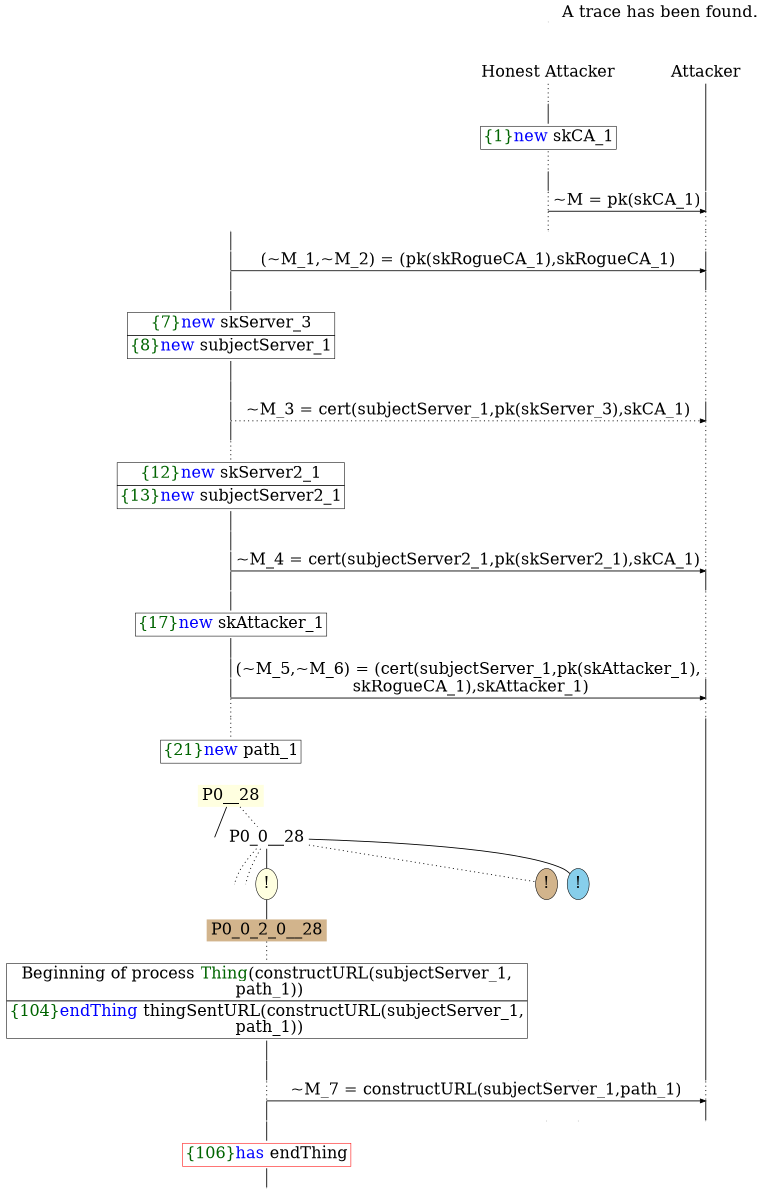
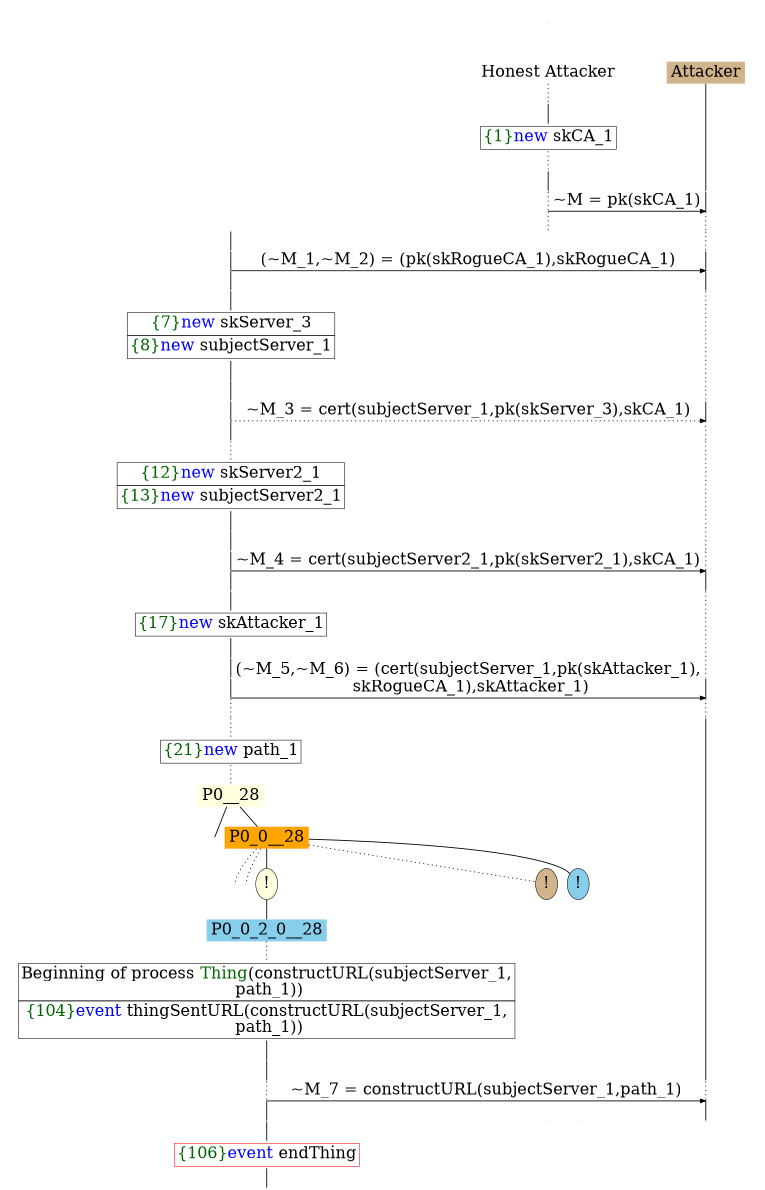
  digraph {
    ordering=out
    node [fillcolor=lightyellow fontsize=30 shape=point style=filled]
    edge [arrowhead=none fontsize=30 penwidth=1.6 style=dotted weight=100]
    n1 [fillcolor=white height=0 label="Honest Attacker" shape=plaintext width=0]
-   n2 [fillcolor=white height=0 label=Attacker shape=plaintext width=0]
+   n2 [fillcolor=tan height=0 label=Attacker shape=plaintext width=0]
    P0__4 [height=0 width=0]
    P__1 [fillcolor=white height=0 width=0]
    P0__5 [fillcolor=skyblue height=0 width=0]
    P__2 [height=0 width=0]
    P0__6 [fillcolor=skyblue height=0 width=0]
    P__3 [fillcolor=orange height=0 width=0]
    P0__9 [fillcolor=skyblue height=0 width=0]
    P__4 [fillcolor=white height=0 width=0]
    P0__10 [height=0 width=0]
    P__5 [height=0 width=0]
    P0__11 [fillcolor=orange height=0 width=0]
    P__6 [fillcolor=white height=0 width=0]
    P0__14 [fillcolor=white height=0 width=0]
    P__7 [fillcolor=tan height=0 width=0]
    P0__15 [height=0 width=0]
    P__8 [fillcolor=white height=0 width=0]
    P0__16 [height=0 width=0]
    P__9 [height=0 width=0]
    P0__19 [fillcolor=white height=0 width=0]
    P__10 [fillcolor=tan height=0 width=0]
    P0__20 [fillcolor=orange height=0 width=0]
    P__11 [height=0 width=0]
    P0__21 [height=0 width=0]
    P__12 [height=0 width=0]
    P0__24 [height=0 width=0]
    P__13 [fillcolor=skyblue height=0 width=0]
    P0__25 [fillcolor=tan height=0 width=0]
    P__14 [height=0 width=0]
    P0__26 [fillcolor=tan height=0 width=0]
    P__15 [fillcolor=orange height=0 width=0]
    P0_1__28 [fillcolor=orange height=0 width=0]
-   P0_0__28 [fillcolor=white fixedsize=false height=0 shape=none width=0]
+   P0_0__28 [fillcolor=orange fixedsize=false height=0 shape=none width=0]
    P0_0_4__28 [fillcolor=tan height=0 width=0]
    P0_0_3__28 [fillcolor=white height=0 width=0]
    n37 [height=0 label="!" shape=ellipse width=0]
    n38 [fillcolor=tan height=0 label="!" shape=ellipse width=0]
    n39 [fillcolor=skyblue height=0 label="!" shape=ellipse width=0]
    P0_0_2_0__31 [fillcolor=skyblue height=0 width=0]
    P0_0_1__29 [height=0 style=invisible width=0 fillcolor=""]
    P0_0_0__29 [height=0 style=invisible width=0 fillcolor=""]
    P__16 [fillcolor=tan height=0 width=0]
    P0_0_2_0__32 [height=0 width=0]
    P__17 [fillcolor=orange height=0 width=0]
    P0_0_2_0__33 [fillcolor=white height=0 width=0]
    P0_0_1__30 [height=0 style=invisible width=0 fillcolor=""]
    P0_0_0__30 [height=0 style=invisible width=0 fillcolor=""]
    P__18 [fillcolor=orange height=0 width=0]
    P0__1 [fillcolor=tan height=0 width=0]
    n51 [height=0 label=<<TABLE BORDER="0" CELLBORDER="1" CELLSPACING="0" CELLPADDING="4"> <TR><TD><FONT COLOR="darkgreen">{7}</FONT><FONT COLOR="blue">new </FONT>skServer_3</TD></TR><TR><TD><FONT COLOR="darkgreen">{8}</FONT><FONT COLOR="blue">new </FONT>subjectServer_1</TD></TR></TABLE>> shape=plaintext width=0 fillcolor="" style=""]
    n52 [height=0 label=<<TABLE BORDER="0" CELLBORDER="1" CELLSPACING="0" CELLPADDING="4"> <TR><TD><FONT COLOR="darkgreen">{12}</FONT><FONT COLOR="blue">new </FONT>skServer2_1</TD></TR><TR><TD><FONT COLOR="darkgreen">{13}</FONT><FONT COLOR="blue">new </FONT>subjectServer2_1</TD></TR></TABLE>> shape=plaintext width=0 fillcolor="" style=""]
    n53 [height=0 label=<<TABLE BORDER="0" CELLBORDER="1" CELLSPACING="0" CELLPADDING="4"> <TR><TD><FONT COLOR="darkgreen">{17}</FONT><FONT COLOR="blue">new </FONT>skAttacker_1</TD></TR></TABLE>> shape=plaintext width=0 fillcolor="" style=""]
    n54 [height=0 label=<<TABLE BORDER="0" CELLBORDER="1" CELLSPACING="0" CELLPADDING="4"> <TR><TD><FONT COLOR="darkgreen">{21}</FONT><FONT COLOR="blue">new </FONT>path_1</TD></TR></TABLE>> shape=plaintext width=0 fillcolor="" style=""]
-   P0_0_2_0__28 [fillcolor=tan fixedsize=false height=0 shape=none width=0]
-   n56 [color=red height=0 label=<<TABLE BORDER="0" CELLBORDER="1" CELLSPACING="0" CELLPADDING="4"> <TR><TD><FONT COLOR="darkgreen">{106}</FONT><FONT COLOR="blue">has</FONT> endThing</TD></TR></TABLE>> shape=plaintext width=0 fillcolor="" style=""]
+   P0_0_2_0__28 [fillcolor=skyblue fixedsize=false height=0 shape=none width=0]
+   n56 [color=red height=0 label=<<TABLE BORDER="0" CELLBORDER="1" CELLSPACING="0" CELLPADDING="4"> <TR><TD><FONT COLOR="darkgreen">{106}</FONT><FONT COLOR="blue">event</FONT> endThing</TD></TR></TABLE>> shape=plaintext width=0 fillcolor="" style=""]
    Trace [fillcolor=white height=0 width=0]
-   n58 [height=0 label=<A trace has been found.<br/> > shape=plaintext width=0 fillcolor="" style=""]
    n59 [height=0 label=<<TABLE BORDER="0" CELLBORDER="1" CELLSPACING="0" CELLPADDING="4"> <TR><TD><FONT COLOR="darkgreen">{1}</FONT><FONT COLOR="blue">new </FONT>skCA_1</TD></TR></TABLE>> shape=plaintext width=0 fillcolor="" style=""]
    P0__3 [height=0 width=0]
    P0__8 [fillcolor=skyblue height=0 width=0]
    P0__13 [fillcolor=skyblue height=0 width=0]
    P0__18 [fillcolor=white height=0 width=0]
    P0__23 [fillcolor=skyblue height=0 width=0]
    P0__28 [fixedsize=false height=0 shape=none width=0]
-   n66 [height=0 label=<<TABLE BORDER="0" CELLBORDER="1" CELLSPACING="0" CELLPADDING="4"> <TR><TD>Beginning of process <FONT COLOR="darkgreen">Thing</FONT>(constructURL(subjectServer_1,<br/> path_1))</TD></TR><TR><TD><FONT COLOR="darkgreen">{104}</FONT><FONT COLOR="blue">endThing</FONT> thingSentURL(constructURL(subjectServer_1,<br/> path_1))</TD></TR></TABLE>> shape=plaintext width=0 fillcolor="" style=""]
+   n66 [height=0 label=<<TABLE BORDER="0" CELLBORDER="1" CELLSPACING="0" CELLPADDING="4"> <TR><TD>Beginning of process <FONT COLOR="darkgreen">Thing</FONT>(constructURL(subjectServer_1,<br/> path_1))</TD></TR><TR><TD><FONT COLOR="darkgreen">{104}</FONT><FONT COLOR="blue">event</FONT> thingSentURL(constructURL(subjectServer_1,<br/> path_1))</TD></TR></TABLE>> shape=plaintext width=0 fillcolor="" style=""]
    P0_0_2_0__30 [fillcolor=skyblue height=0 width=0]
    P0_0_2_0__35 [fillcolor=tan height=0 width=0]
    subgraph sub_1 {
      rank=same
      n1
      n2
    }
    subgraph sub_2 {
      rank=same
      P0__4
      P__1
    }
    subgraph sub_3 {
      rank=same
      P0__5
      P__2
    }
    subgraph sub_4 {
      rank=same
      P0__6
      P__3
    }
    subgraph sub_5 {
      rank=same
      P0_0_4__28
      P0_0_3__28
      n37
      n38
      n39
    }
    subgraph sub_6 {
      rank=same
      P0__9
      P__4
    }
    subgraph sub_7 {
      rank=same
      P0__10
      P__5
    }
    subgraph sub_8 {
      rank=same
      P0__11
      P__6
    }
    subgraph sub_9 {
      rank=same
      P0__14
      P__7
    }
    subgraph sub_10 {
      rank=same
      P0__15
      P__8
    }
    subgraph sub_11 {
      rank=same
      P0__16
      P__9
    }
    subgraph sub_12 {
      rank=same
      P0_0_2_0__33
      P0_0_1__30
      P0_0_0__30
      P__18
    }
    subgraph sub_13 {
      rank=same
      P0__19
      P__10
    }
    subgraph sub_14 {
      rank=same
      P0__20
      P__11
    }
    subgraph sub_15 {
      rank=same
      P0__21
      P__12
    }
    subgraph sub_16 {
      rank=same
      P0__24
      P__13
    }
    subgraph sub_17 {
      rank=same
      P0_0_2_0__31
      P0_0_1__29
      P0_0_0__29
      P__16
    }
    subgraph sub_18 {
      rank=same
      P0__25
      P__14
    }
    subgraph sub_19 {
      rank=same
      P0__26
      P__15
    }
    subgraph sub_20 {
      rank=same
      P0_1__28
      P0_0__28
    }
    subgraph sub_21 {
      rank=same
      P0_0_2_0__32
      P__17
    }
    n1 -> P0__1
    n2 -> P__1 [style=bold]
    P0__4 -> P0__5
    P__1 -> P__2 [style=solid]
    P0__5 -> P__2 [arrowhead=normal label=<~M = pk(skCA_1)> style=bold weight=""]
    P0__5 -> P0__6
    P__2 -> P__3
    P__3 -> P__4
    P0__9 -> P0__10 [style=solid]
    P__4 -> P__5 [style=solid]
    P0__10 -> P__5 [arrowhead=normal label=<(~M_1,~M_2) = (pk(skRogueCA_1),skRogueCA_1)> style=solid weight=""]
    P0__10 -> P0__11 [style=solid]
    P__5 -> P__6 [style=bold]
    P0__11 -> n51 [style=bold]
    P__6 -> P__7
    P0__14 -> P0__15 [style=solid]
    P__7 -> P__8 [style=solid]
    P0__15 -> P__8 [arrowhead=normal label=<~M_3 = cert(subjectServer_1,pk(skServer_3),skCA_1)> weight=""]
    P0__15 -> P0__16 [style=bold]
    P__8 -> P__9
    P0__16 -> n52
    P__9 -> P__10
    P0__19 -> P0__20 [style=solid]
    P__10 -> P__11
    P0__20 -> P__11 [arrowhead=normal label=<~M_4 = cert(subjectServer2_1,pk(skServer2_1),skCA_1)> style=bold weight=""]
    P0__20 -> P0__21 [style=solid]
    P__11 -> P__12 [style=solid]
    P0__21 -> n53 [style=bold]
    P__12 -> P__13
    P0__24 -> P0__25 [style=bold]
    P__13 -> P__14 [style=solid]
    P0__25 -> P__14 [arrowhead=normal label=<(~M_5,~M_6) = (cert(subjectServer_1,pk(skAttacker_1),<br/> skRogueCA_1),skAttacker_1)> style=solid weight=""]
    P0__25 -> P0__26
    P__14 -> P__15
    P0__26 -> n54
    P__15 -> P__16 [style=bold]
    P0_0__28 -> P0_0_4__28 [weight=""]
    P0_0__28 -> P0_0_3__28 [weight=""]
    P0_0__28 -> n37 [style=bold weight=""]
    P0_0__28 -> n38 [weight=""]
    P0_0__28 -> n39 [style=solid weight=""]
    n37 -> P0_0_2_0__28 [style=bold]
    n38 -> P0_0_1__29 [style=invisible]
    n39 -> P0_0_0__29 [style=invisible]
    P0_0_2_0__31 -> P0_0_2_0__32
    P0_0_1__29 -> P0_0_1__30 [style=invisible]
    P0_0_0__29 -> P0_0_0__30 [style=invisible]
    P__16 -> P__17
    P0_0_2_0__32 -> P__17 [arrowhead=normal label=<~M_7 = constructURL(subjectServer_1,path_1)> style=bold weight=""]
    P0_0_2_0__32 -> P0_0_2_0__33 [style=solid]
    P__17 -> P__18 [style=solid]
    P0_0_2_0__33 -> n56 [style=bold]
    P0__1 -> n59 [style=bold]
    n51 -> P0__13 [style=solid]
    n52 -> P0__18 [style=bold]
    n53 -> P0__23 [style=bold]
+   n54 -> P0__28
    P0_0_2_0__28 -> n66
    n56 -> P0_0_2_0__35 [style=solid]
    Trace -> n1 [style=invisible]
    n59 -> P0__3
    P0__3 -> P0__4 [style=solid]
    P0__8 -> P0__9 [style=bold]
    P0__13 -> P0__14 [style=bold]
    P0__18 -> P0__19 [style=solid]
    P0__23 -> P0__24 [style=bold]
    P0__28 -> P0_1__28 [style=bold weight=""]
-   P0__28 -> P0_0__28 [weight=""]
+   P0__28 -> P0_0__28 [style=bold weight=""]
    n66 -> P0_0_2_0__30 [style=solid]
    P0_0_2_0__30 -> P0_0_2_0__31 [style=solid]
  }
